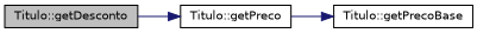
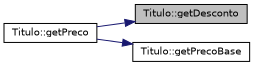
  digraph {
    rankdir=LR
    node [color=black fillcolor=white fontname=Helvetica fontsize=10 shape=record style=filled]
    edge [color=midnightblue fontname=Helvetica fontsize=10 labelfontname=Helvetica labelfontsize=10 style=solid]
    n1 [fillcolor=grey75 fontcolor=black height=0.2 label="Titulo::getDesconto" width=0.4]
    n2 [height=0.2 label="Titulo::getPreco" width=0.4]
    n3 [height=0.2 label="Titulo::getPrecoBase" width=0.4]
-   n1 -> n2
+   n2 -> n1
    n2 -> n3
  }
